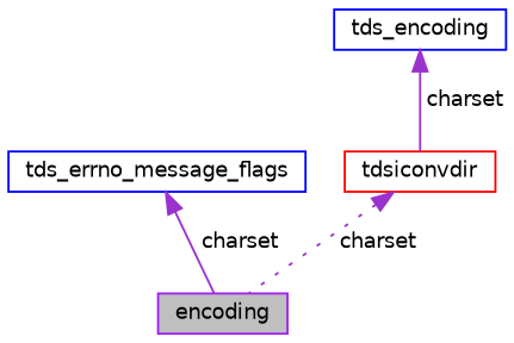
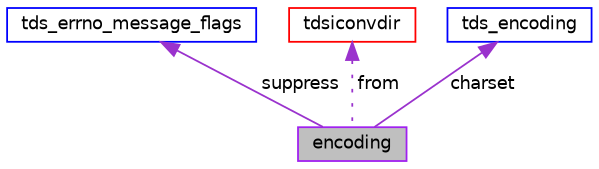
  digraph {
    node [color=blue fillcolor=white fontname=Helvetica fontsize=10 shape=record style=filled]
    edge [color=darkorchid3 dir=back fontname=Helvetica fontsize=10 labelfontname=Helvetica labelfontsize=10 style=solid]
    n1 [color=purple fillcolor=grey75 fontcolor=black height=0.2 label=encoding width=0.4]
    n2 [height=0.2 label=tds_errno_message_flags width=0.4]
    n3 [color=red height=0.2 label=tdsiconvdir width=0.4]
    n4 [height=0.2 label=tds_encoding width=0.4]
-   n2 -> n1 [label=" charset"]
-   n3 -> n1 [label=" charset" style=dotted]
-   n4 -> n3 [label=" charset"]
+   n2 -> n1 [label=" suppress"]
+   n3 -> n1 [label=" from" style=dotted]
+   n4 -> n1 [label=" charset"]
  }
